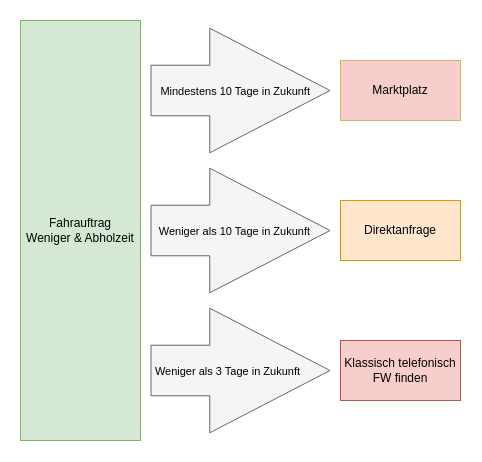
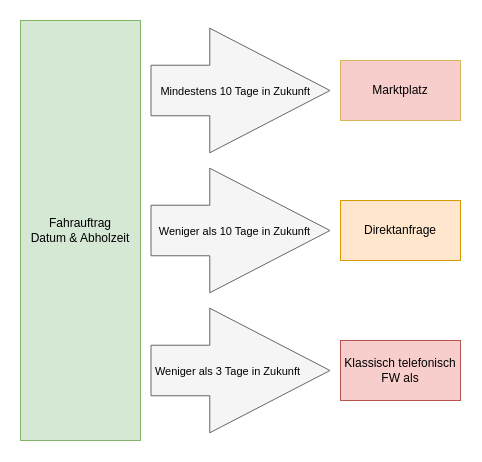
  <mxCell id="0" />
  <mxCell id="1" parent="0" />
  <mxCell id="2" value="" style="shape=flexArrow;endArrow=classic;html=1;rounded=0;endWidth=73.025;endSize=39.742;width=50.556;fillColor=#f5f5f5;strokeColor=#666666;" edge="1" parent="1"><mxGeometry width="50" height="50" relative="1" as="geometry"><mxPoint x="150" y="90" as="sourcePoint" /><mxPoint x="330" y="90" as="targetPoint" /></mxGeometry></mxCell>
  <mxCell id="3" value="Mindestens 10 Tage in Zukunft" style="edgeLabel;html=1;align=right;verticalAlign=middle;resizable=0;points=[];labelBackgroundColor=none;" vertex="1" connectable="0" parent="2"><mxGeometry x="0.308" y="-1" relative="1" as="geometry"><mxPoint x="42" y="-1" as="offset" /></mxGeometry></mxCell>
- <mxCell id="4" value="Fahrauftrag&lt;br&gt;Weniger &amp;amp; Abholzeit" style="rounded=0;whiteSpace=wrap;html=1;fillColor=#d5e8d4;strokeColor=#82b366;" vertex="1" parent="1"><mxGeometry x="20" y="20" width="120" height="420" as="geometry" /></mxCell>
+ <mxCell id="4" value="Fahrauftrag&lt;br&gt;Datum &amp;amp; Abholzeit" style="rounded=0;whiteSpace=wrap;html=1;fillColor=#d5e8d4;strokeColor=#82b366;" vertex="1" parent="1"><mxGeometry x="20" y="20" width="120" height="420" as="geometry" /></mxCell>
  <mxCell id="5" value="Marktplatz" style="rounded=0;whiteSpace=wrap;html=1;fillColor=#f8cecc;strokeColor=#d6b656;" vertex="1" parent="1"><mxGeometry x="340" y="60" width="120" height="60" as="geometry" /></mxCell>
  <mxCell id="6" value="" style="shape=flexArrow;endArrow=classic;html=1;rounded=0;endWidth=73.025;endSize=39.742;width=50.556;fillColor=#f5f5f5;strokeColor=#666666;" edge="1" parent="1"><mxGeometry width="50" height="50" relative="1" as="geometry"><mxPoint x="150" y="230" as="sourcePoint" /><mxPoint x="330" y="230" as="targetPoint" /></mxGeometry></mxCell>
  <mxCell id="7" value="Weniger als 10 Tage in Zukunft" style="edgeLabel;html=1;align=right;verticalAlign=middle;resizable=0;points=[];labelBackgroundColor=none;" vertex="1" connectable="0" parent="6"><mxGeometry x="0.308" y="-1" relative="1" as="geometry"><mxPoint x="42" y="-1" as="offset" /></mxGeometry></mxCell>
  <mxCell id="8" value="Direktanfrage" style="rounded=0;whiteSpace=wrap;html=1;fillColor=#ffe6cc;strokeColor=#d79b00;" vertex="1" parent="1"><mxGeometry x="340" y="200" width="120" height="60" as="geometry" /></mxCell>
  <mxCell id="9" value="" style="shape=flexArrow;endArrow=classic;html=1;rounded=0;endWidth=73.025;endSize=39.742;width=50.556;fillColor=#f5f5f5;strokeColor=#666666;" edge="1" parent="1"><mxGeometry width="50" height="50" relative="1" as="geometry"><mxPoint x="150" y="370" as="sourcePoint" /><mxPoint x="330" y="370" as="targetPoint" /></mxGeometry></mxCell>
  <mxCell id="10" value="Weniger als 3 Tage in Zukunft" style="edgeLabel;html=1;align=right;verticalAlign=middle;resizable=0;points=[];labelBackgroundColor=none;" vertex="1" connectable="0" parent="9"><mxGeometry x="0.308" y="-1" relative="1" as="geometry"><mxPoint x="32" y="-1" as="offset" /></mxGeometry></mxCell>
- <mxCell id="11" value="Klassisch telefonisch FW finden" style="rounded=0;whiteSpace=wrap;html=1;fillColor=#f8cecc;strokeColor=#b85450;" vertex="1" parent="1"><mxGeometry x="340" y="340" width="120" height="60" as="geometry" /></mxCell>
+ <mxCell id="11" value="Klassisch telefonisch FW als" style="rounded=0;whiteSpace=wrap;html=1;fillColor=#f8cecc;strokeColor=#b85450;" vertex="1" parent="1"><mxGeometry x="340" y="340" width="120" height="60" as="geometry" /></mxCell>
